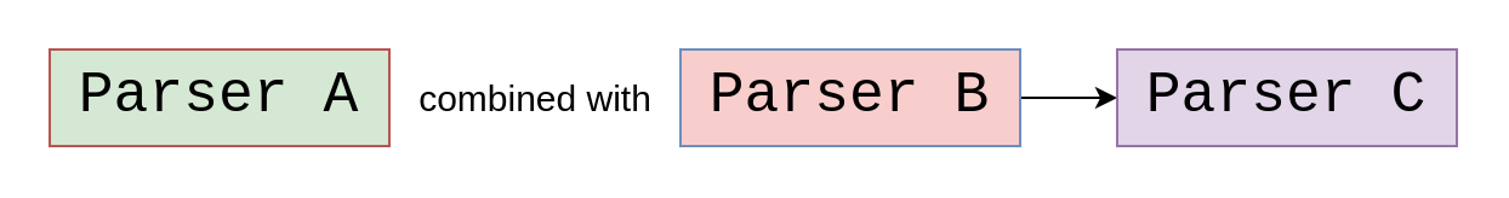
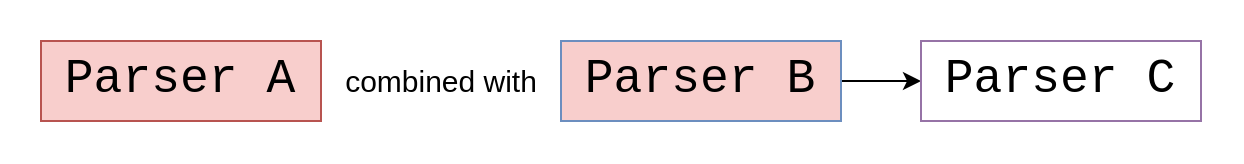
  <mxCell id="0" />
  <mxCell id="1" parent="0" />
- <mxCell id="2" value="Parser A" style="rounded=0;whiteSpace=wrap;html=1;fontSize=24;fontFamily=Courier New;fillColor=#d5e8d4;strokeColor=#b85450;" vertex="1" parent="1"><mxGeometry x="20" y="20" width="140" height="40" as="geometry" /></mxCell>
+ <mxCell id="2" value="Parser A" style="rounded=0;whiteSpace=wrap;html=1;fontSize=24;fontFamily=Courier New;fillColor=#f8cecc;strokeColor=#b85450;" vertex="1" parent="1"><mxGeometry x="20" y="20" width="140" height="40" as="geometry" /></mxCell>
  <mxCell id="3" value="" style="edgeStyle=orthogonalEdgeStyle;rounded=0;orthogonalLoop=1;jettySize=auto;html=1;" edge="1" parent="1" source="4" target="6"><mxGeometry relative="1" as="geometry" /></mxCell>
  <mxCell id="4" value="Parser B" style="rounded=0;whiteSpace=wrap;html=1;fontSize=24;fontFamily=Courier New;fillColor=#f8cecc;strokeColor=#6c8ebf;" vertex="1" parent="1"><mxGeometry x="280" y="20" width="140" height="40" as="geometry" /></mxCell>
  <mxCell id="5" value="combined with" style="text;html=1;align=center;verticalAlign=middle;resizable=0;points=[];autosize=1;strokeColor=none;fillColor=none;fontSize=15;" vertex="1" parent="1"><mxGeometry x="160" y="25" width="120" height="30" as="geometry" /></mxCell>
- <mxCell id="6" value="Parser C" style="rounded=0;whiteSpace=wrap;html=1;fontSize=24;fontFamily=Courier New;fillColor=#e1d5e7;strokeColor=#9673a6;" vertex="1" parent="1"><mxGeometry x="460" y="20" width="140" height="40" as="geometry" /></mxCell>
+ <mxCell id="6" value="Parser C" style="rounded=0;whiteSpace=wrap;html=1;fontSize=24;fontFamily=Courier New;fillColor=#ffffff;strokeColor=#9673a6;" vertex="1" parent="1"><mxGeometry x="460" y="20" width="140" height="40" as="geometry" /></mxCell>
